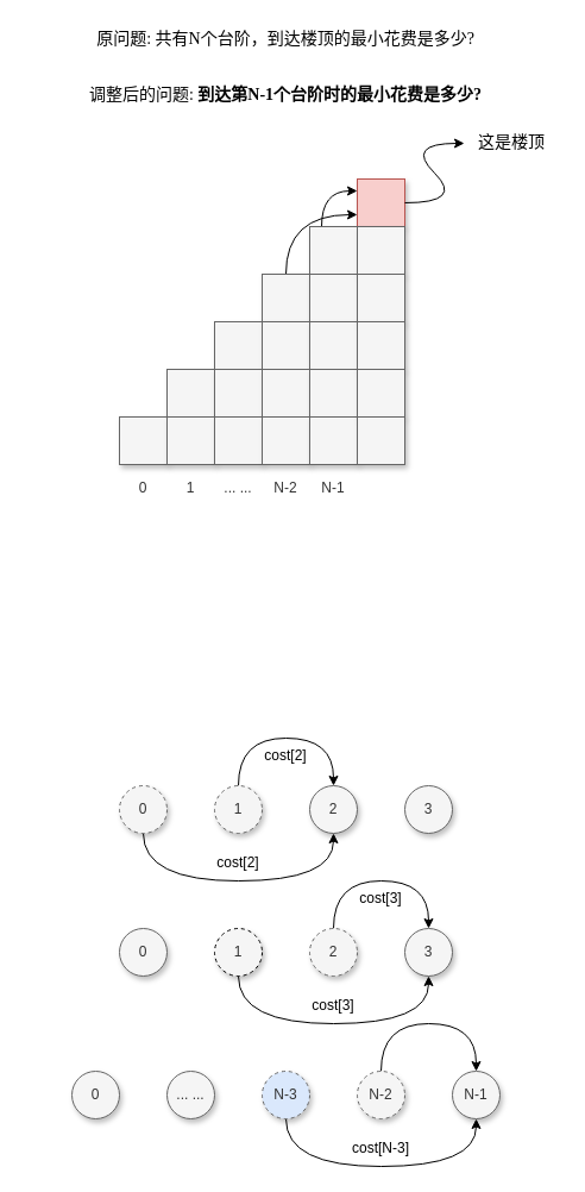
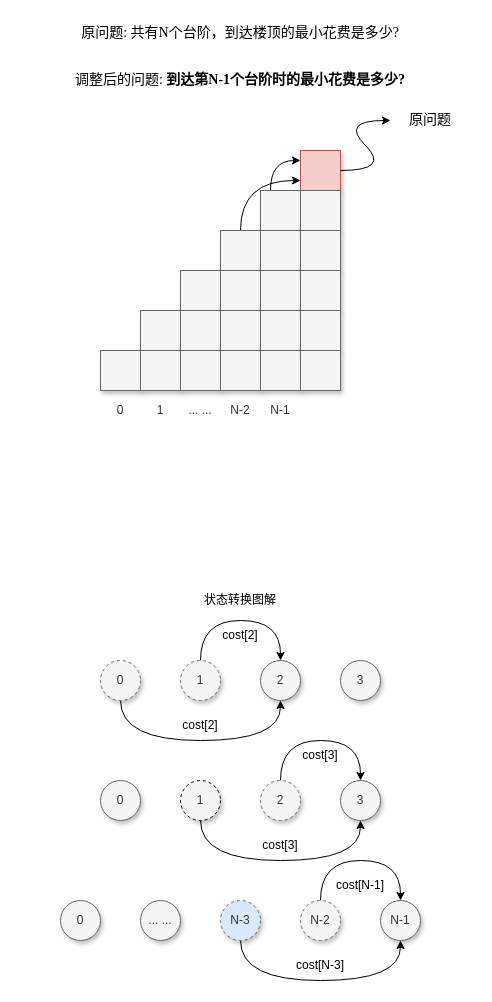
  <mxCell id="0" />
  <mxCell id="1" parent="0" />
  <mxCell id="2" value="" style="rounded=0;whiteSpace=wrap;html=1;fillColor=#f8cecc;strokeColor=#b85450;shadow=1;" parent="1" vertex="1"><mxGeometry x="300" y="150" width="40" height="40" as="geometry" /></mxCell>
  <mxCell id="3" style="edgeStyle=orthogonalEdgeStyle;curved=1;rounded=0;orthogonalLoop=1;jettySize=auto;html=1;exitX=0.25;exitY=0;exitDx=0;exitDy=0;entryX=0;entryY=0.25;entryDx=0;entryDy=0;" edge="1" parent="1" source="4" target="2"><mxGeometry relative="1" as="geometry" /></mxCell>
  <mxCell id="4" value="" style="rounded=0;whiteSpace=wrap;html=1;fillColor=#f5f5f5;fontColor=#333333;strokeColor=#666666;shadow=1;" parent="1" vertex="1"><mxGeometry x="260" y="190" width="40" height="40" as="geometry" /></mxCell>
  <mxCell id="5" style="edgeStyle=orthogonalEdgeStyle;curved=1;rounded=0;orthogonalLoop=1;jettySize=auto;html=1;exitX=0.5;exitY=0;exitDx=0;exitDy=0;entryX=0;entryY=0.75;entryDx=0;entryDy=0;" edge="1" parent="1" source="6" target="2"><mxGeometry relative="1" as="geometry" /></mxCell>
  <mxCell id="6" value="" style="rounded=0;whiteSpace=wrap;html=1;fillColor=#f5f5f5;fontColor=#333333;strokeColor=#666666;shadow=1;" parent="1" vertex="1"><mxGeometry x="220" y="230" width="40" height="40" as="geometry" /></mxCell>
  <mxCell id="7" value="" style="rounded=0;whiteSpace=wrap;html=1;fillColor=#f5f5f5;fontColor=#333333;strokeColor=#666666;shadow=1;" parent="1" vertex="1"><mxGeometry x="260" y="230" width="40" height="40" as="geometry" /></mxCell>
  <mxCell id="8" value="" style="rounded=0;whiteSpace=wrap;html=1;fillColor=#f5f5f5;fontColor=#333333;strokeColor=#666666;shadow=1;" parent="1" vertex="1"><mxGeometry x="180" y="270" width="40" height="40" as="geometry" /></mxCell>
  <mxCell id="9" value="" style="rounded=0;whiteSpace=wrap;html=1;fillColor=#f5f5f5;fontColor=#333333;strokeColor=#666666;shadow=1;" parent="1" vertex="1"><mxGeometry x="220" y="270" width="40" height="40" as="geometry" /></mxCell>
  <mxCell id="10" value="" style="rounded=0;whiteSpace=wrap;html=1;fillColor=#f5f5f5;fontColor=#333333;strokeColor=#666666;shadow=1;" parent="1" vertex="1"><mxGeometry x="260" y="270" width="40" height="40" as="geometry" /></mxCell>
  <mxCell id="11" value="" style="rounded=0;whiteSpace=wrap;html=1;fillColor=#f5f5f5;fontColor=#333333;strokeColor=#666666;shadow=1;" parent="1" vertex="1"><mxGeometry x="140" y="310" width="40" height="40" as="geometry" /></mxCell>
  <mxCell id="12" value="" style="rounded=0;whiteSpace=wrap;html=1;fillColor=#f5f5f5;fontColor=#333333;strokeColor=#666666;shadow=1;" parent="1" vertex="1"><mxGeometry x="180" y="310" width="40" height="40" as="geometry" /></mxCell>
  <mxCell id="13" value="" style="rounded=0;whiteSpace=wrap;html=1;fillColor=#f5f5f5;fontColor=#333333;strokeColor=#666666;shadow=1;" parent="1" vertex="1"><mxGeometry x="220" y="310" width="40" height="40" as="geometry" /></mxCell>
  <mxCell id="14" value="" style="rounded=0;whiteSpace=wrap;html=1;fillColor=#f5f5f5;fontColor=#333333;strokeColor=#666666;shadow=1;" parent="1" vertex="1"><mxGeometry x="260" y="310" width="40" height="40" as="geometry" /></mxCell>
  <mxCell id="15" value="" style="rounded=0;whiteSpace=wrap;html=1;fillColor=#f5f5f5;fontColor=#333333;strokeColor=#666666;shadow=1;" parent="1" vertex="1"><mxGeometry x="100" y="350" width="40" height="40" as="geometry" /></mxCell>
  <mxCell id="16" value="" style="rounded=0;whiteSpace=wrap;html=1;fillColor=#f5f5f5;fontColor=#333333;strokeColor=#666666;shadow=1;" parent="1" vertex="1"><mxGeometry x="140" y="350" width="40" height="40" as="geometry" /></mxCell>
  <mxCell id="17" value="" style="rounded=0;whiteSpace=wrap;html=1;fillColor=#f5f5f5;fontColor=#333333;strokeColor=#666666;shadow=1;" parent="1" vertex="1"><mxGeometry x="180" y="350" width="40" height="40" as="geometry" /></mxCell>
  <mxCell id="18" value="" style="rounded=0;whiteSpace=wrap;html=1;fillColor=#f5f5f5;fontColor=#333333;strokeColor=#666666;shadow=1;" parent="1" vertex="1"><mxGeometry x="220" y="350" width="40" height="40" as="geometry" /></mxCell>
  <mxCell id="19" value="" style="rounded=0;whiteSpace=wrap;html=1;fillColor=#f5f5f5;fontColor=#333333;strokeColor=#666666;shadow=1;" parent="1" vertex="1"><mxGeometry x="260" y="350" width="40" height="40" as="geometry" /></mxCell>
  <mxCell id="20" value="0" style="rounded=0;whiteSpace=wrap;html=1;fillColor=#f5f5f5;fontColor=#333333;strokeColor=#666666;shadow=0;opacity=0;" parent="1" vertex="1"><mxGeometry x="100" y="390" width="40" height="40" as="geometry" /></mxCell>
  <mxCell id="21" value="1" style="rounded=0;whiteSpace=wrap;html=1;fillColor=#f5f5f5;fontColor=#333333;strokeColor=#666666;shadow=0;opacity=0;" parent="1" vertex="1"><mxGeometry x="140" y="390" width="40" height="40" as="geometry" /></mxCell>
  <mxCell id="22" value="... ..." style="rounded=0;whiteSpace=wrap;html=1;fillColor=#f5f5f5;fontColor=#333333;strokeColor=#666666;shadow=0;opacity=0;" parent="1" vertex="1"><mxGeometry x="180" y="390" width="40" height="40" as="geometry" /></mxCell>
  <mxCell id="23" value="N-2" style="rounded=0;whiteSpace=wrap;html=1;fillColor=#f5f5f5;fontColor=#333333;strokeColor=#666666;shadow=0;opacity=0;" parent="1" vertex="1"><mxGeometry x="220" y="390" width="40" height="40" as="geometry" /></mxCell>
  <mxCell id="24" value="N-1" style="rounded=0;whiteSpace=wrap;html=1;fillColor=#f5f5f5;fontColor=#333333;strokeColor=#666666;shadow=0;opacity=0;" parent="1" vertex="1"><mxGeometry x="260" y="390" width="40" height="40" as="geometry" /></mxCell>
  <mxCell id="25" value="" style="rounded=0;whiteSpace=wrap;html=1;fillColor=#f5f5f5;fontColor=#333333;strokeColor=#666666;shadow=1;" parent="1" vertex="1"><mxGeometry x="300" y="190" width="40" height="40" as="geometry" /></mxCell>
  <mxCell id="26" value="" style="rounded=0;whiteSpace=wrap;html=1;fillColor=#f5f5f5;fontColor=#333333;strokeColor=#666666;shadow=1;" parent="1" vertex="1"><mxGeometry x="300" y="230" width="40" height="40" as="geometry" /></mxCell>
  <mxCell id="27" value="" style="rounded=0;whiteSpace=wrap;html=1;fillColor=#f5f5f5;fontColor=#333333;strokeColor=#666666;shadow=1;" parent="1" vertex="1"><mxGeometry x="300" y="270" width="40" height="40" as="geometry" /></mxCell>
  <mxCell id="28" value="" style="rounded=0;whiteSpace=wrap;html=1;fillColor=#f5f5f5;fontColor=#333333;strokeColor=#666666;shadow=1;" parent="1" vertex="1"><mxGeometry x="300" y="310" width="40" height="40" as="geometry" /></mxCell>
  <mxCell id="29" value="" style="rounded=0;whiteSpace=wrap;html=1;fillColor=#f5f5f5;fontColor=#333333;strokeColor=#666666;shadow=1;" parent="1" vertex="1"><mxGeometry x="300" y="350" width="40" height="40" as="geometry" /></mxCell>
  <mxCell id="30" value="" style="rounded=0;whiteSpace=wrap;html=1;shadow=0;opacity=0;" parent="1" vertex="1"><mxGeometry x="60" y="110" width="280" height="40" as="geometry" /></mxCell>
- <mxCell id="31" value="&lt;font face=&quot;Comic Sans MS&quot; style=&quot;font-size: 14px&quot;&gt;这是楼顶&lt;/font&gt;" style="text;html=1;strokeColor=none;fillColor=none;align=center;verticalAlign=middle;whiteSpace=wrap;rounded=0;shadow=0;opacity=0;" parent="1" vertex="1"><mxGeometry x="390" y="100" width="80" height="40" as="geometry" /></mxCell>
+ <mxCell id="31" value="&lt;font face=&quot;Comic Sans MS&quot; style=&quot;font-size: 14px&quot;&gt;原问题&lt;/font&gt;" style="text;html=1;strokeColor=none;fillColor=none;align=center;verticalAlign=middle;whiteSpace=wrap;rounded=0;shadow=0;opacity=0;" parent="1" vertex="1"><mxGeometry x="390" y="100" width="80" height="40" as="geometry" /></mxCell>
  <mxCell id="32" value="" style="curved=1;endArrow=classic;html=1;rounded=0;shadow=0;fontFamily=Comic Sans MS;" parent="1" edge="1"><mxGeometry width="50" height="50" relative="1" as="geometry"><mxPoint x="340" y="170" as="sourcePoint" /><mxPoint x="390" y="120" as="targetPoint" /><Array as="points"><mxPoint x="390" y="170" /><mxPoint x="340" y="120" /></Array></mxGeometry></mxCell>
  <mxCell id="33" value="原问题: 共有N个台阶，到达楼顶的最小花费是多少?" style="rounded=0;whiteSpace=wrap;html=1;shadow=0;fontFamily=Comic Sans MS;fontSize=14;opacity=0;" parent="1" vertex="1"><mxGeometry x="20" y="20" width="440" height="25" as="geometry" /></mxCell>
  <mxCell id="34" value="调整后的问题: &lt;b&gt;到达第N-1个台阶时的最小花费是多少?&lt;/b&gt;&lt;div class=&quot;okr-block-clipboard&quot;&gt;&lt;/div&gt;" style="whiteSpace=wrap;html=1;shadow=0;fontFamily=Comic Sans MS;fontSize=14;opacity=0;rounded=1;" vertex="1" parent="1"><mxGeometry x="20" y="60" width="440" height="40" as="geometry" /></mxCell>
  <mxCell id="35" style="edgeStyle=orthogonalEdgeStyle;curved=1;rounded=0;orthogonalLoop=1;jettySize=auto;html=1;exitX=0.5;exitY=1;exitDx=0;exitDy=0;entryX=0.5;entryY=1;entryDx=0;entryDy=0;shadow=0;fontSize=12;endArrow=classic;endFill=1;" edge="1" parent="1" source="36" target="39"><mxGeometry relative="1" as="geometry"><Array as="points"><mxPoint x="120" y="740" /><mxPoint x="280" y="740" /></Array></mxGeometry></mxCell>
  <mxCell id="36" value="0" style="ellipse;whiteSpace=wrap;html=1;aspect=fixed;shadow=1;fontSize=12;fillColor=#f5f5f5;fontColor=#333333;strokeColor=#666666;dashed=1;" vertex="1" parent="1"><mxGeometry x="100" y="660" width="40" height="40" as="geometry" /></mxCell>
  <mxCell id="37" style="edgeStyle=orthogonalEdgeStyle;curved=1;rounded=0;orthogonalLoop=1;jettySize=auto;html=1;exitX=0.5;exitY=0;exitDx=0;exitDy=0;entryX=0.5;entryY=0;entryDx=0;entryDy=0;shadow=0;fontSize=12;endArrow=classic;endFill=1;" edge="1" parent="1" source="38" target="39"><mxGeometry relative="1" as="geometry"><Array as="points"><mxPoint x="200" y="620" /><mxPoint x="280" y="620" /></Array></mxGeometry></mxCell>
  <mxCell id="38" value="1" style="ellipse;whiteSpace=wrap;html=1;aspect=fixed;shadow=1;fontSize=12;fillColor=#f5f5f5;fontColor=#333333;strokeColor=#666666;dashed=1;" vertex="1" parent="1"><mxGeometry x="180" y="660" width="40" height="40" as="geometry" /></mxCell>
  <mxCell id="39" value="2" style="ellipse;whiteSpace=wrap;html=1;aspect=fixed;shadow=1;fontSize=12;fillColor=#f5f5f5;fontColor=#333333;strokeColor=#666666;" vertex="1" parent="1"><mxGeometry x="260" y="660" width="40" height="40" as="geometry" /></mxCell>
  <mxCell id="40" value="3" style="ellipse;whiteSpace=wrap;html=1;aspect=fixed;shadow=1;fontSize=12;fillColor=#f5f5f5;fontColor=#333333;strokeColor=#666666;" vertex="1" parent="1"><mxGeometry x="340" y="660" width="40" height="40" as="geometry" /></mxCell>
  <mxCell id="41" value="0" style="ellipse;whiteSpace=wrap;html=1;aspect=fixed;shadow=1;fontSize=12;fillColor=#f5f5f5;fontColor=#333333;strokeColor=#666666;" vertex="1" parent="1"><mxGeometry x="100" y="780" width="40" height="40" as="geometry" /></mxCell>
  <mxCell id="42" style="edgeStyle=orthogonalEdgeStyle;curved=1;rounded=0;orthogonalLoop=1;jettySize=auto;html=1;exitX=0.5;exitY=1;exitDx=0;exitDy=0;entryX=0.5;entryY=1;entryDx=0;entryDy=0;shadow=0;fontSize=12;endArrow=classic;endFill=1;" edge="1" parent="1" source="43" target="46"><mxGeometry relative="1" as="geometry"><Array as="points"><mxPoint x="200" y="860" /><mxPoint x="360" y="860" /></Array></mxGeometry></mxCell>
  <mxCell id="43" value="1" style="ellipse;whiteSpace=wrap;html=1;aspect=fixed;shadow=1;fontSize=12;fillColor=#f5f5f5;fontColor=#333333;strokeColor=default;dashed=1;" vertex="1" parent="1"><mxGeometry x="180" y="780" width="40" height="40" as="geometry" /></mxCell>
  <mxCell id="44" style="edgeStyle=orthogonalEdgeStyle;rounded=0;orthogonalLoop=1;jettySize=auto;html=1;exitX=0.5;exitY=0;exitDx=0;exitDy=0;entryX=0.5;entryY=0;entryDx=0;entryDy=0;shadow=0;fontSize=12;endArrow=classic;endFill=1;curved=1;" edge="1" parent="1" source="45" target="46"><mxGeometry relative="1" as="geometry"><Array as="points"><mxPoint x="280" y="740" /><mxPoint x="360" y="740" /></Array></mxGeometry></mxCell>
  <mxCell id="45" value="2" style="ellipse;whiteSpace=wrap;html=1;aspect=fixed;shadow=1;fontSize=12;fillColor=#f5f5f5;fontColor=#333333;strokeColor=#666666;dashed=1;" vertex="1" parent="1"><mxGeometry x="260" y="780" width="40" height="40" as="geometry" /></mxCell>
  <mxCell id="46" value="3" style="ellipse;whiteSpace=wrap;html=1;aspect=fixed;shadow=1;fontSize=12;fillColor=#f5f5f5;fontColor=#333333;strokeColor=#666666;" vertex="1" parent="1"><mxGeometry x="340" y="780" width="40" height="40" as="geometry" /></mxCell>
  <mxCell id="47" value="0" style="ellipse;whiteSpace=wrap;html=1;aspect=fixed;shadow=1;fontSize=12;fillColor=#f5f5f5;fontColor=#333333;strokeColor=#666666;" vertex="1" parent="1"><mxGeometry x="60" y="900" width="40" height="40" as="geometry" /></mxCell>
  <mxCell id="48" style="edgeStyle=orthogonalEdgeStyle;curved=1;rounded=0;orthogonalLoop=1;jettySize=auto;html=1;exitX=0.5;exitY=1;exitDx=0;exitDy=0;entryX=0.5;entryY=1;entryDx=0;entryDy=0;shadow=0;fontSize=12;endArrow=classic;endFill=1;" edge="1" parent="1" source="49" target="52"><mxGeometry relative="1" as="geometry"><Array as="points"><mxPoint x="240" y="980" /><mxPoint x="400" y="980" /></Array></mxGeometry></mxCell>
  <mxCell id="49" value="N-3" style="ellipse;whiteSpace=wrap;html=1;aspect=fixed;shadow=1;fontSize=12;fillColor=#dae8fc;fontColor=#333333;strokeColor=#666666;dashed=1;" vertex="1" parent="1"><mxGeometry x="220" y="900" width="40" height="40" as="geometry" /></mxCell>
  <mxCell id="50" style="edgeStyle=orthogonalEdgeStyle;rounded=0;orthogonalLoop=1;jettySize=auto;html=1;exitX=0.5;exitY=0;exitDx=0;exitDy=0;entryX=0.5;entryY=0;entryDx=0;entryDy=0;shadow=0;fontSize=12;endArrow=classic;endFill=1;curved=1;" edge="1" parent="1" source="51" target="52"><mxGeometry relative="1" as="geometry"><Array as="points"><mxPoint x="320" y="860" /><mxPoint x="400" y="860" /></Array></mxGeometry></mxCell>
  <mxCell id="51" value="N-2" style="ellipse;whiteSpace=wrap;html=1;aspect=fixed;shadow=1;fontSize=12;fillColor=#f5f5f5;fontColor=#333333;strokeColor=#666666;dashed=1;" vertex="1" parent="1"><mxGeometry x="300" y="900" width="40" height="40" as="geometry" /></mxCell>
  <mxCell id="52" value="N-1" style="ellipse;whiteSpace=wrap;html=1;aspect=fixed;shadow=1;fontSize=12;fillColor=#f5f5f5;fontColor=#333333;strokeColor=#666666;" vertex="1" parent="1"><mxGeometry x="380" y="900" width="40" height="40" as="geometry" /></mxCell>
  <mxCell id="53" value="... ..." style="ellipse;whiteSpace=wrap;html=1;aspect=fixed;shadow=1;fontSize=12;fillColor=#f5f5f5;fontColor=#333333;strokeColor=#666666;" vertex="1" parent="1"><mxGeometry x="140" y="900" width="40" height="40" as="geometry" /></mxCell>
+ <mxCell id="54" value="状态转换图解" style="text;html=1;strokeColor=none;fillColor=none;align=center;verticalAlign=middle;whiteSpace=wrap;rounded=0;shadow=1;fontSize=12;" vertex="1" parent="1"><mxGeometry x="100" y="580" width="280" height="40" as="geometry" /></mxCell>
  <mxCell id="55" value="cost[2]" style="text;html=1;strokeColor=none;fillColor=none;align=center;verticalAlign=middle;whiteSpace=wrap;rounded=0;" vertex="1" parent="1"><mxGeometry x="210" y="620" width="60" height="30" as="geometry" /></mxCell>
  <mxCell id="56" value="cost[2]" style="text;html=1;strokeColor=none;fillColor=none;align=center;verticalAlign=middle;whiteSpace=wrap;rounded=0;" vertex="1" parent="1"><mxGeometry x="170" y="710" width="60" height="30" as="geometry" /></mxCell>
  <mxCell id="57" value="cost[3]" style="text;html=1;strokeColor=none;fillColor=none;align=center;verticalAlign=middle;whiteSpace=wrap;rounded=0;" vertex="1" parent="1"><mxGeometry x="290" y="740" width="60" height="30" as="geometry" /></mxCell>
  <mxCell id="58" value="cost[3]" style="text;html=1;strokeColor=none;fillColor=none;align=center;verticalAlign=middle;whiteSpace=wrap;rounded=0;" vertex="1" parent="1"><mxGeometry x="250" y="830" width="60" height="30" as="geometry" /></mxCell>
+ <mxCell id="59" value="cost[N-1]" style="text;html=1;strokeColor=none;fillColor=none;align=center;verticalAlign=middle;whiteSpace=wrap;rounded=0;" vertex="1" parent="1"><mxGeometry x="330" y="870" width="60" height="30" as="geometry" /></mxCell>
  <mxCell id="60" value="cost[N-3]" style="text;html=1;strokeColor=none;fillColor=none;align=center;verticalAlign=middle;whiteSpace=wrap;rounded=0;" vertex="1" parent="1"><mxGeometry x="290" y="950" width="60" height="30" as="geometry" /></mxCell>
